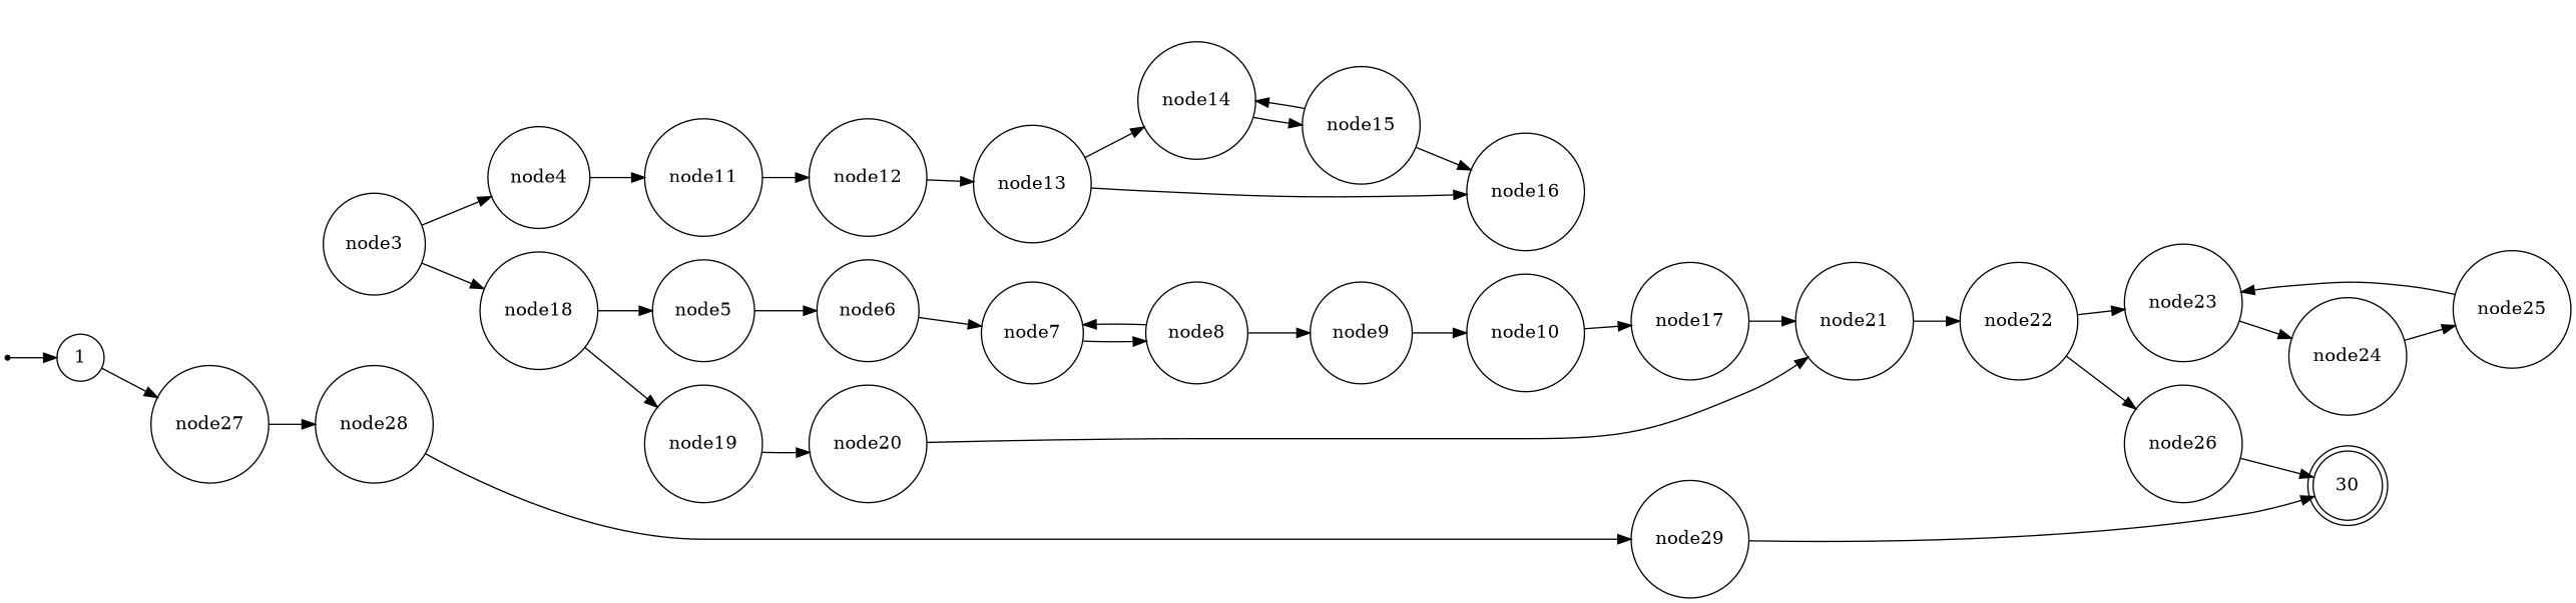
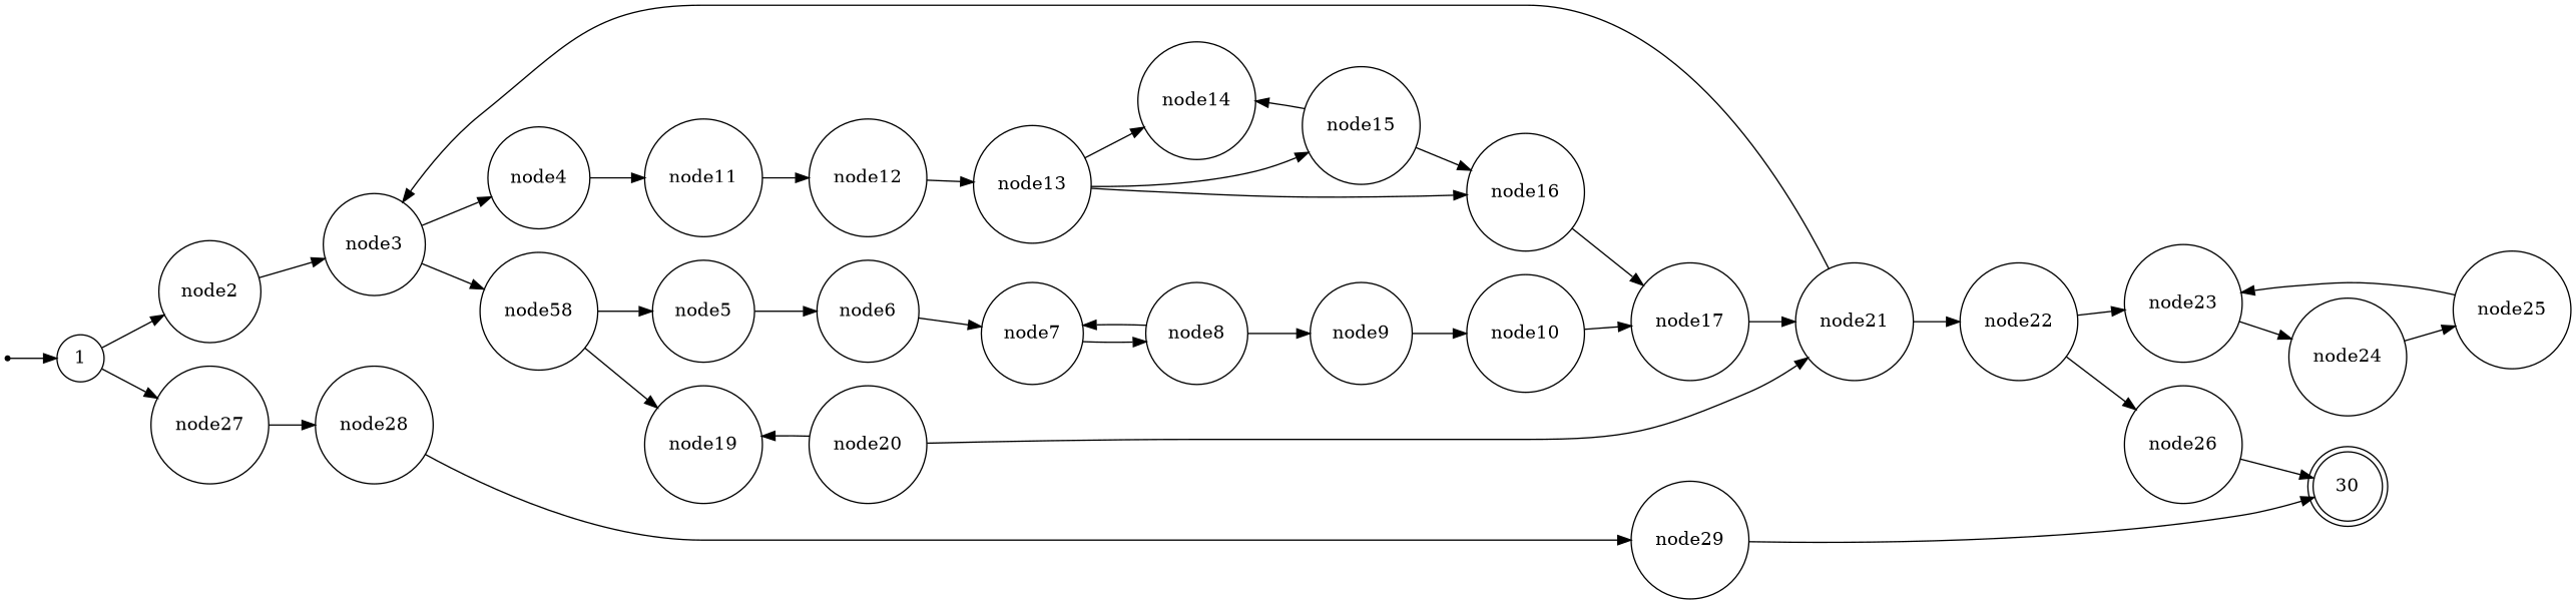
  digraph {
    rankdir=LR
    node [shape=circle]
    init [shape=point]
    1
+   node2
    node27
    node3
    node28
    node4
-   node18
+   node18 [label=node58]
    node29
    node11
    node5
    node19
    node6
    node12
    node20
    node7
    node13
    node8
    node9
    node10
    node17
    node21
    node22
    node14
    node16
    node15
    node26
    node23
    30 [peripheries=2]
    node24
    node25
    init -> 1 [shape=point]
+   1 -> node2
    1 -> node27
+   node2 -> node3
    node27 -> node28
    node3 -> node4
    node3 -> node18
    node28 -> node29
    node4 -> node11
    node18 -> node5
    node18 -> node19
    node29 -> 30
    node11 -> node12
    node5 -> node6
-   node19 -> node20
+   node20 -> node19
    node6 -> node7
    node12 -> node13
    node20 -> node21
    node7 -> node8
    node13 -> node14
    node13 -> node16
    node8 -> node7
    node8 -> node9
    node9 -> node10
    node10 -> node17
    node17 -> node21
+   node21 -> node3
    node21 -> node22
    node22 -> node26
    node22 -> node23
-   node14 -> node15
+   node13 -> node15
+   node16 -> node17
    node15 -> node14
    node15 -> node16
    node26 -> 30
    node23 -> node24
    node24 -> node25
    node25 -> node23
  }
